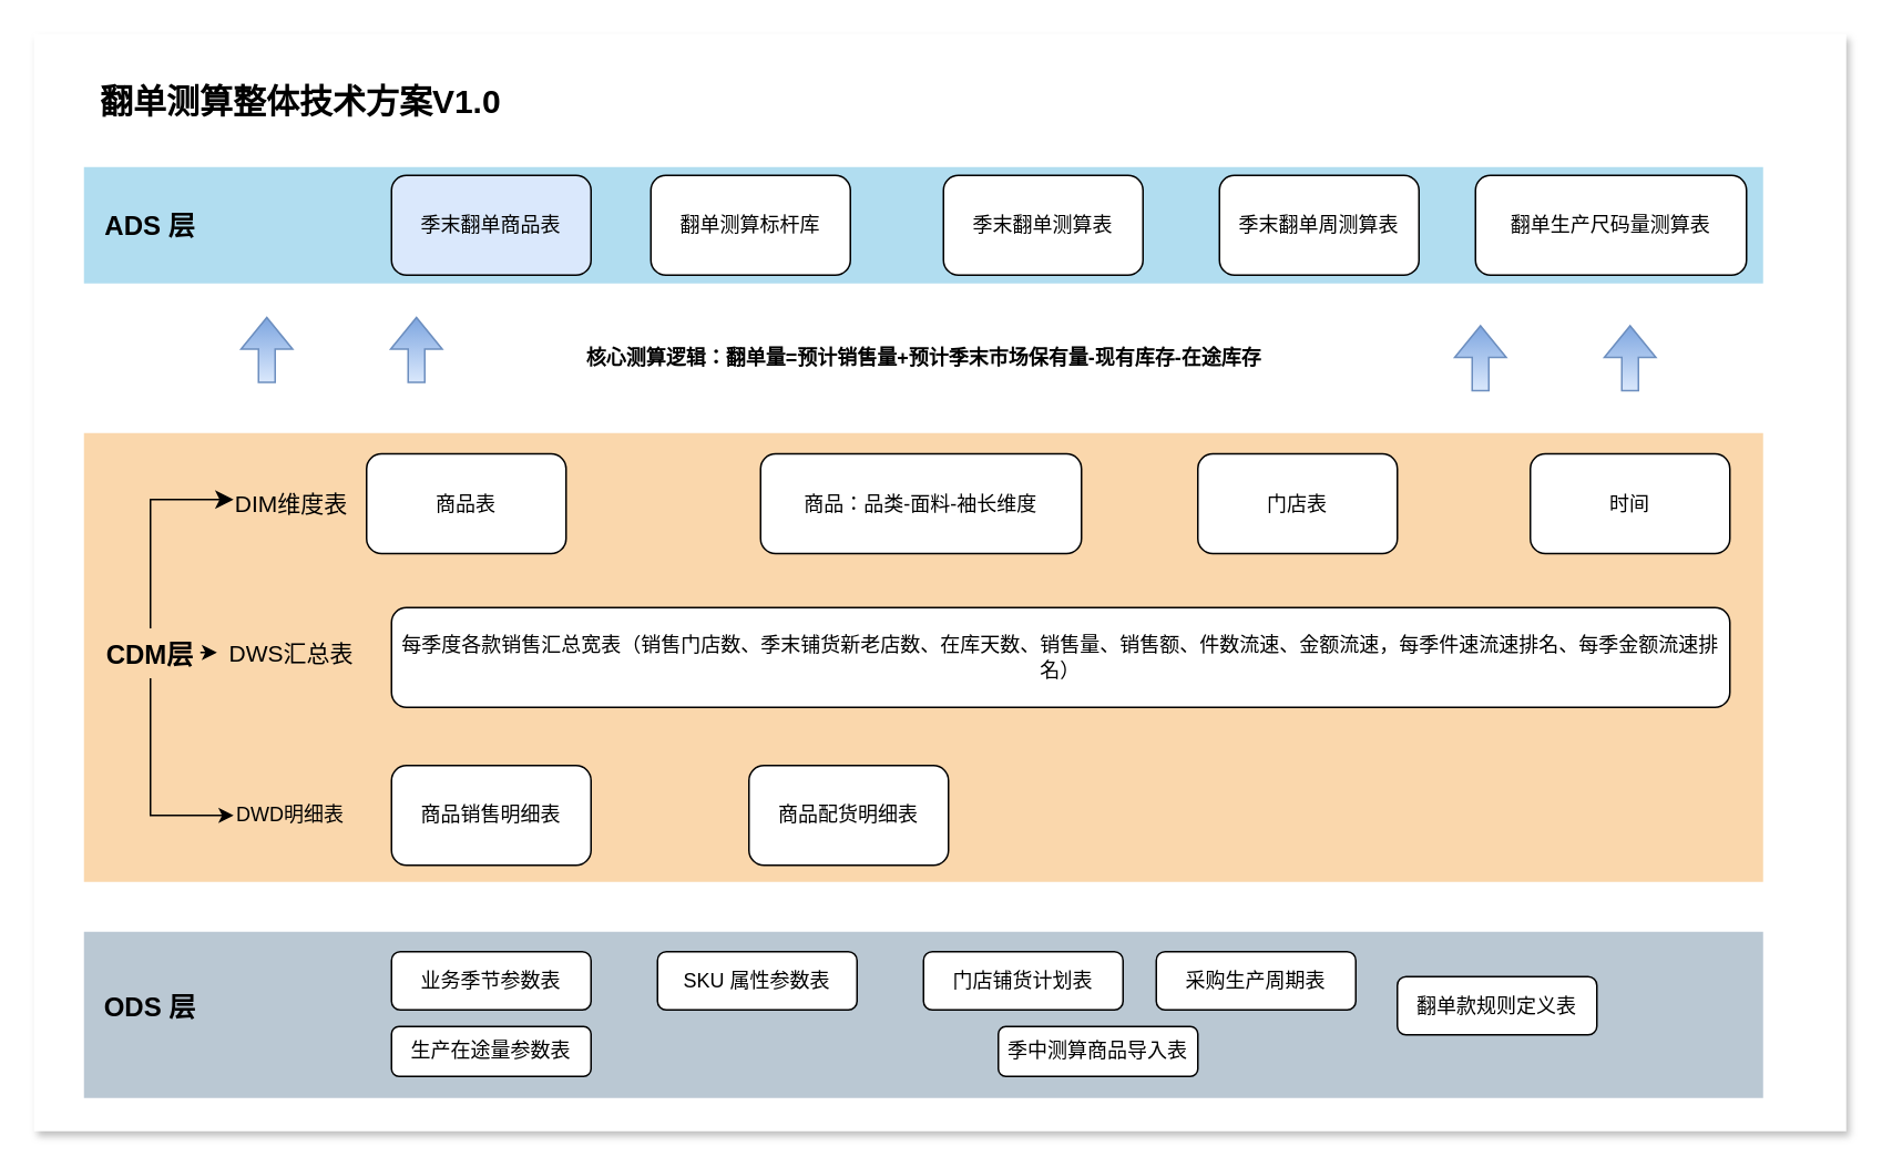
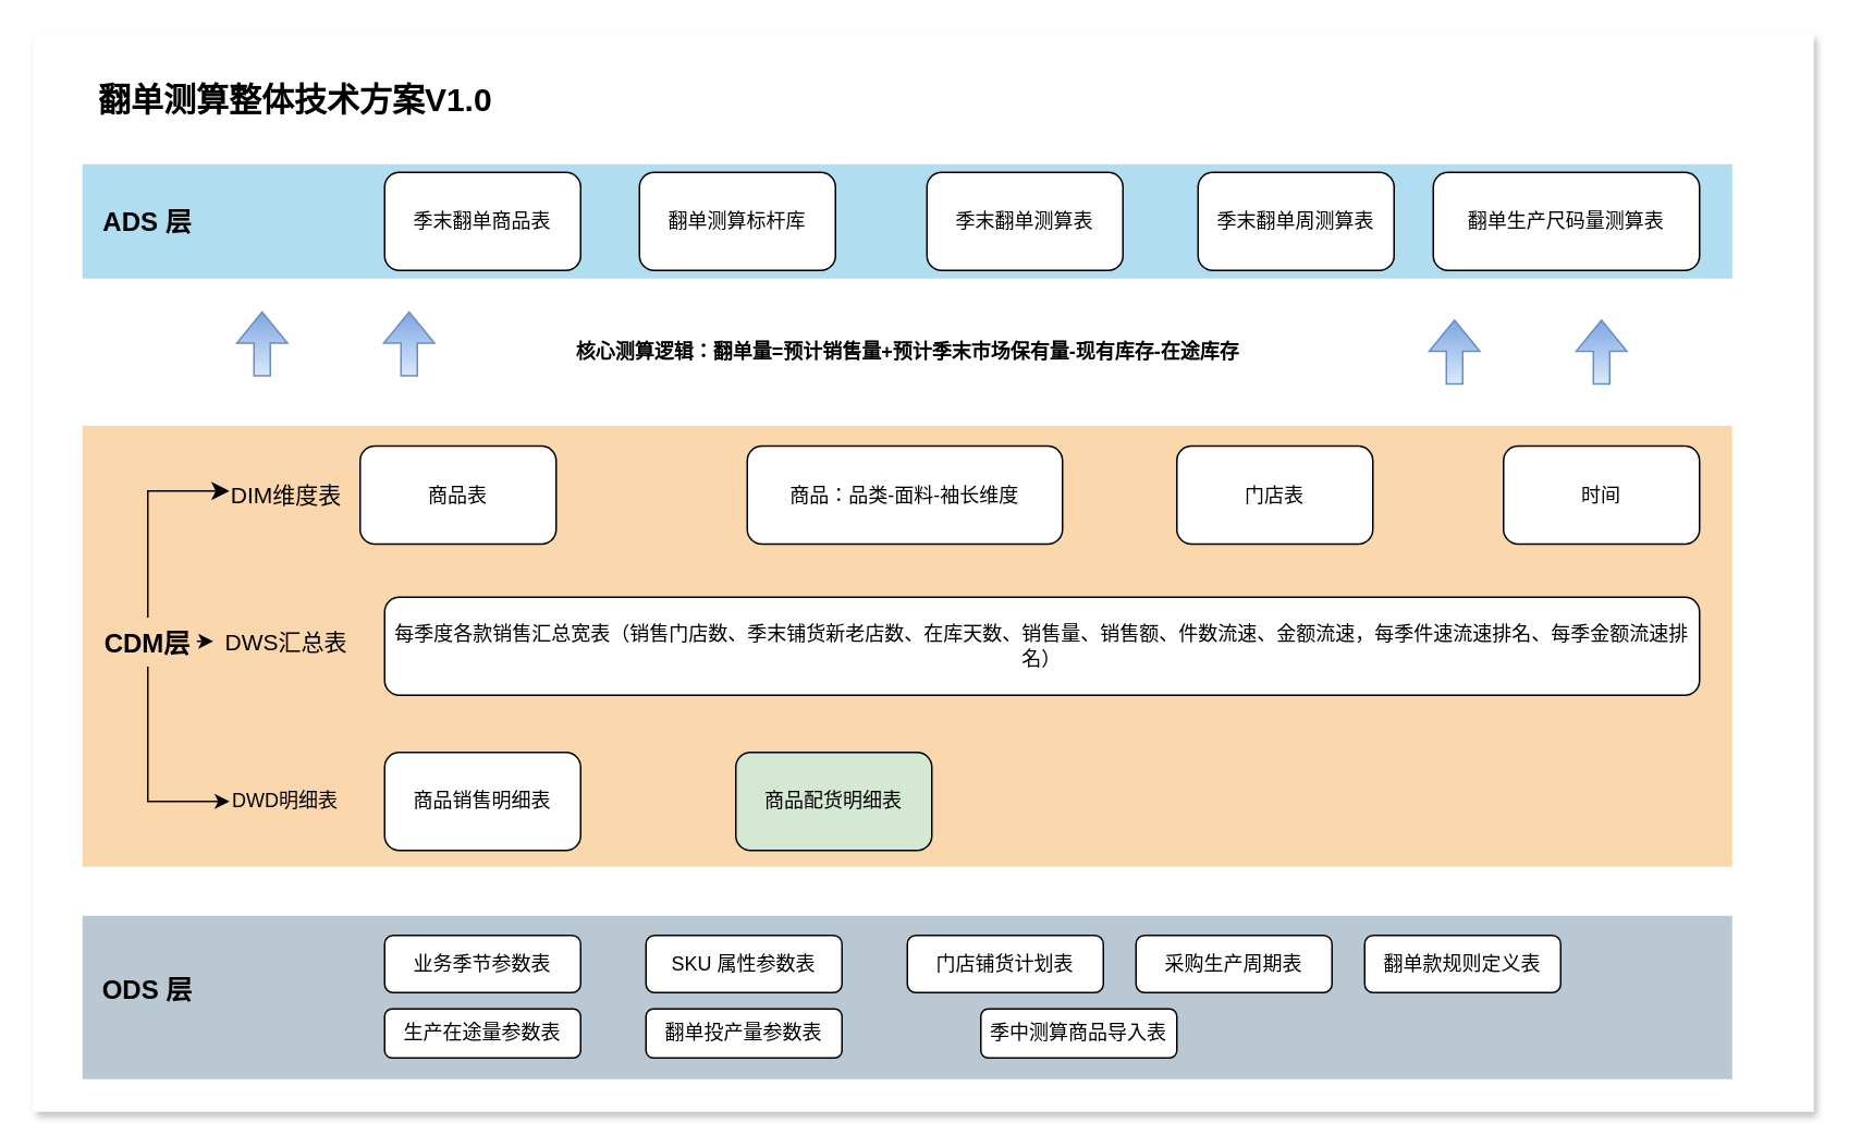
  <mxCell id="0" />
  <mxCell id="1" parent="0" />
  <mxCell id="2" value="" style="rounded=0;whiteSpace=wrap;html=1;strokeColor=none;shadow=1;textShadow=1;" parent="1" vertex="1"><mxGeometry y="20" width="1090" height="660" as="geometry" x="20" /></mxCell>
  <mxCell id="3" value="" style="rounded=0;whiteSpace=wrap;html=1;fillColor=#b1ddf0;strokeColor=none;" parent="1" vertex="1"><mxGeometry x="50" y="100" width="1010" height="70" as="geometry" /></mxCell>
  <mxCell id="4" value="ADS 层" style="text;html=1;align=center;verticalAlign=middle;whiteSpace=wrap;rounded=0;fontSize=16;fontStyle=1" parent="1" vertex="1"><mxGeometry x="60" y="120" width="60" height="30" as="geometry" /></mxCell>
- <mxCell id="5" value="季末翻单商品表" style="rounded=1;whiteSpace=wrap;html=1;fillColor=#dae8fc;" parent="1" vertex="1"><mxGeometry x="235" y="105" width="120" height="60" as="geometry" /></mxCell>
+ <mxCell id="5" value="季末翻单商品表" style="rounded=1;whiteSpace=wrap;html=1;" parent="1" vertex="1"><mxGeometry x="235" y="105" width="120" height="60" as="geometry" /></mxCell>
  <mxCell id="6" value="季末翻单测算表" style="rounded=1;whiteSpace=wrap;html=1;" parent="1" vertex="1"><mxGeometry x="567" y="105" width="120" height="60" as="geometry" /></mxCell>
- <mxCell id="7" value="翻单生产尺码量测算表" style="rounded=1;whiteSpace=wrap;html=1;" parent="1" vertex="1"><mxGeometry x="887" y="105" width="163" height="60" as="geometry" /></mxCell>
+ <mxCell id="7" value="翻单生产尺码量测算表" style="rounded=1;whiteSpace=wrap;html=1;" parent="1" vertex="1"><mxGeometry x="877" y="105" width="163" height="60" as="geometry" /></mxCell>
  <mxCell id="8" value="季末翻单周测算表" style="rounded=1;whiteSpace=wrap;html=1;" parent="1" vertex="1"><mxGeometry x="733" y="105" width="120" height="60" as="geometry" /></mxCell>
  <mxCell id="9" value="" style="rounded=0;whiteSpace=wrap;html=1;fillColor=#fad7ac;strokeColor=none;" parent="1" vertex="1"><mxGeometry x="50" y="260" width="1010" height="270" as="geometry" /></mxCell>
  <mxCell id="10" value="" style="edgeStyle=orthogonalEdgeStyle;rounded=0;orthogonalLoop=1;jettySize=auto;html=1;entryX=0;entryY=0.5;entryDx=0;entryDy=0;exitX=0.5;exitY=1;exitDx=0;exitDy=0;" parent="1" source="11" target="18" edge="1"><mxGeometry relative="1" as="geometry" /></mxCell>
  <mxCell id="11" value="CDM层" style="text;html=1;align=center;verticalAlign=middle;whiteSpace=wrap;rounded=0;fontSize=16;fontStyle=1" parent="1" vertex="1"><mxGeometry x="60" y="377.5" width="60" height="30" as="geometry" /></mxCell>
  <mxCell id="12" value="DIM维度表" style="text;html=1;align=center;verticalAlign=middle;whiteSpace=wrap;rounded=0;fontSize=14;fontStyle=0" parent="1" vertex="1"><mxGeometry x="140" y="287.5" width="70" height="30" as="geometry" /></mxCell>
  <mxCell id="13" value="商品表" style="rounded=1;whiteSpace=wrap;html=1;flipH=0;" parent="1" vertex="1"><mxGeometry x="220" y="272.5" width="120" height="60" as="geometry" /></mxCell>
  <mxCell id="14" value="商品：品类-面料-袖长维度" style="rounded=1;whiteSpace=wrap;html=1;flipH=0;" parent="1" vertex="1"><mxGeometry x="457" y="272.5" width="193" height="60" as="geometry" /></mxCell>
  <mxCell id="15" value="时间" style="rounded=1;whiteSpace=wrap;html=1;flipH=0;" parent="1" vertex="1"><mxGeometry x="920" y="272.5" width="120" height="60" as="geometry" /></mxCell>
  <mxCell id="16" value="DWS汇总表" style="text;html=1;align=center;verticalAlign=middle;whiteSpace=wrap;rounded=0;fontSize=14;fontStyle=0" parent="1" vertex="1"><mxGeometry x="110" y="377.5" width="130" height="30" as="geometry" /></mxCell>
  <mxCell id="17" value="每季度各款销售汇总宽表（销售门店数、季末铺货新老店数、在库天数、销售量、销售额、件数流速、金额流速，每季件速流速排名、每季金额流速排名）" style="rounded=1;whiteSpace=wrap;html=1;" parent="1" vertex="1"><mxGeometry x="235" y="365" width="805" height="60" as="geometry" /></mxCell>
  <mxCell id="18" value="DWD明细表" style="text;html=1;align=left;verticalAlign=middle;whiteSpace=wrap;rounded=0;fontStyle=0" parent="1" vertex="1"><mxGeometry x="140" y="475" width="100" height="30" as="geometry" /></mxCell>
  <mxCell id="19" value="商品销售明细表" style="rounded=1;whiteSpace=wrap;html=1;" parent="1" vertex="1"><mxGeometry x="235" y="460" width="120" height="60" as="geometry" /></mxCell>
  <mxCell id="20" value="门店表" style="rounded=1;whiteSpace=wrap;html=1;flipH=0;" parent="1" vertex="1"><mxGeometry x="720" y="272.5" width="120" height="60" as="geometry" /></mxCell>
  <mxCell id="21" value="" style="rounded=0;whiteSpace=wrap;html=1;fillColor=#bac8d3;strokeColor=none;" parent="1" vertex="1"><mxGeometry x="50" y="560" width="1010" height="100" as="geometry" /></mxCell>
  <mxCell id="22" value="ODS 层" style="text;html=1;align=center;verticalAlign=middle;whiteSpace=wrap;rounded=0;fontSize=16;fontStyle=1" parent="1" vertex="1"><mxGeometry x="60" y="590" width="60" height="30" as="geometry" /></mxCell>
  <mxCell id="23" value="业务季节参数表" style="rounded=1;whiteSpace=wrap;html=1;" parent="1" vertex="1"><mxGeometry x="235" y="572" width="120" height="35" as="geometry" /></mxCell>
  <mxCell id="24" value="SKU 属性参数表" style="rounded=1;whiteSpace=wrap;html=1;" parent="1" vertex="1"><mxGeometry x="395" y="572" width="120" height="35" as="geometry" /></mxCell>
  <mxCell id="25" value="门店铺货计划表" style="rounded=1;whiteSpace=wrap;html=1;" parent="1" vertex="1"><mxGeometry x="555" y="572" width="120" height="35" as="geometry" /></mxCell>
  <mxCell id="26" value="采购生产周期表" style="rounded=1;whiteSpace=wrap;html=1;" parent="1" vertex="1"><mxGeometry x="695" y="572" width="120" height="35" as="geometry" /></mxCell>
- <mxCell id="27" value="翻单款规则定义表" style="rounded=1;whiteSpace=wrap;html=1;" parent="1" vertex="1"><mxGeometry x="840" y="587" width="120" height="35" as="geometry" /></mxCell>
+ <mxCell id="27" value="翻单款规则定义表" style="rounded=1;whiteSpace=wrap;html=1;" parent="1" vertex="1"><mxGeometry x="835" y="572" width="120" height="35" as="geometry" /></mxCell>
  <mxCell id="28" value="生产在途量参数表" style="rounded=1;whiteSpace=wrap;html=1;" parent="1" vertex="1"><mxGeometry x="235" y="617" width="120" height="30" as="geometry" /></mxCell>
+ <mxCell id="29" value="翻单投产量参数表" style="rounded=1;whiteSpace=wrap;html=1;" parent="1" vertex="1"><mxGeometry x="395" y="617" width="120" height="30" as="geometry" /></mxCell>
  <mxCell id="30" value="季中测算商品导入表" style="rounded=1;whiteSpace=wrap;html=1;" parent="1" vertex="1"><mxGeometry x="600" y="617" width="120" height="30" as="geometry" /></mxCell>
  <mxCell id="31" value="" style="edgeStyle=elbowEdgeStyle;elbow=vertical;endArrow=classic;html=1;curved=0;rounded=0;endSize=8;startSize=8;exitX=0.5;exitY=0;exitDx=0;exitDy=0;" parent="1" source="11" edge="1"><mxGeometry width="50" height="50" relative="1" as="geometry"><mxPoint x="-180" y="500" as="sourcePoint" /><mxPoint x="140" y="300" as="targetPoint" /><Array as="points"><mxPoint x="120" y="300" /></Array></mxGeometry></mxCell>
  <mxCell id="32" value="" style="endArrow=classic;html=1;rounded=0;" parent="1" edge="1"><mxGeometry width="50" height="50" relative="1" as="geometry"><mxPoint x="120" y="392" as="sourcePoint" /><mxPoint x="130" y="392" as="targetPoint" /></mxGeometry></mxCell>
  <mxCell id="33" value="核心测算逻辑：翻单量=预计销售量+预计季末市场保有量-现有库存-在途库存" style="text;html=1;align=center;verticalAlign=middle;resizable=0;points=[];autosize=1;strokeColor=none;fillColor=none;fontStyle=1" parent="1" vertex="1"><mxGeometry x="340" y="200" width="430" height="30" as="geometry" /></mxCell>
  <mxCell id="34" value="" style="shape=flexArrow;endArrow=classic;html=1;rounded=0;fillColor=#dae8fc;strokeColor=#6c8ebf;gradientColor=#7ea6e0;gradientDirection=north;" parent="1" edge="1"><mxGeometry width="50" height="50" relative="1" as="geometry"><mxPoint x="160" y="230" as="sourcePoint" /><mxPoint x="160" y="190" as="targetPoint" /></mxGeometry></mxCell>
  <mxCell id="35" value="" style="shape=flexArrow;endArrow=classic;html=1;rounded=0;fillColor=#dae8fc;strokeColor=#6c8ebf;gradientColor=#7ea6e0;gradientDirection=north;" parent="1" edge="1"><mxGeometry width="50" height="50" relative="1" as="geometry"><mxPoint x="250" y="230" as="sourcePoint" /><mxPoint x="250" y="190" as="targetPoint" /></mxGeometry></mxCell>
  <mxCell id="36" value="" style="shape=flexArrow;endArrow=classic;html=1;rounded=0;fillColor=#dae8fc;strokeColor=#6c8ebf;gradientColor=#7ea6e0;gradientDirection=north;" parent="1" edge="1"><mxGeometry width="50" height="50" relative="1" as="geometry"><mxPoint x="890" y="235" as="sourcePoint" /><mxPoint x="890" y="195" as="targetPoint" /></mxGeometry></mxCell>
  <mxCell id="37" value="" style="shape=flexArrow;endArrow=classic;html=1;rounded=0;fillColor=#dae8fc;strokeColor=#6c8ebf;gradientColor=#7ea6e0;gradientDirection=north;" parent="1" edge="1"><mxGeometry width="50" height="50" relative="1" as="geometry"><mxPoint x="980" y="235" as="sourcePoint" /><mxPoint x="980" y="195" as="targetPoint" /></mxGeometry></mxCell>
  <mxCell id="38" value="翻单测算整体技术方案V1.0" style="text;html=1;align=center;verticalAlign=middle;resizable=0;points=[];autosize=1;strokeColor=none;fillColor=none;fontSize=20;fontStyle=1" parent="1" vertex="1"><mxGeometry x="50" y="40" width="260" height="40" as="geometry" /></mxCell>
- <mxCell id="39" value="商品配货明细表" style="rounded=1;whiteSpace=wrap;html=1;" parent="1" vertex="1"><mxGeometry x="450" y="460" width="120" height="60" as="geometry" /></mxCell>
+ <mxCell id="39" value="商品配货明细表" style="rounded=1;whiteSpace=wrap;html=1;fillColor=#d5e8d4;" parent="1" vertex="1"><mxGeometry x="450" y="460" width="120" height="60" as="geometry" /></mxCell>
  <mxCell id="40" value="翻单测算标杆库" style="rounded=1;whiteSpace=wrap;html=1;" vertex="1" parent="1"><mxGeometry x="391" y="105" width="120" height="60" as="geometry" /></mxCell>
